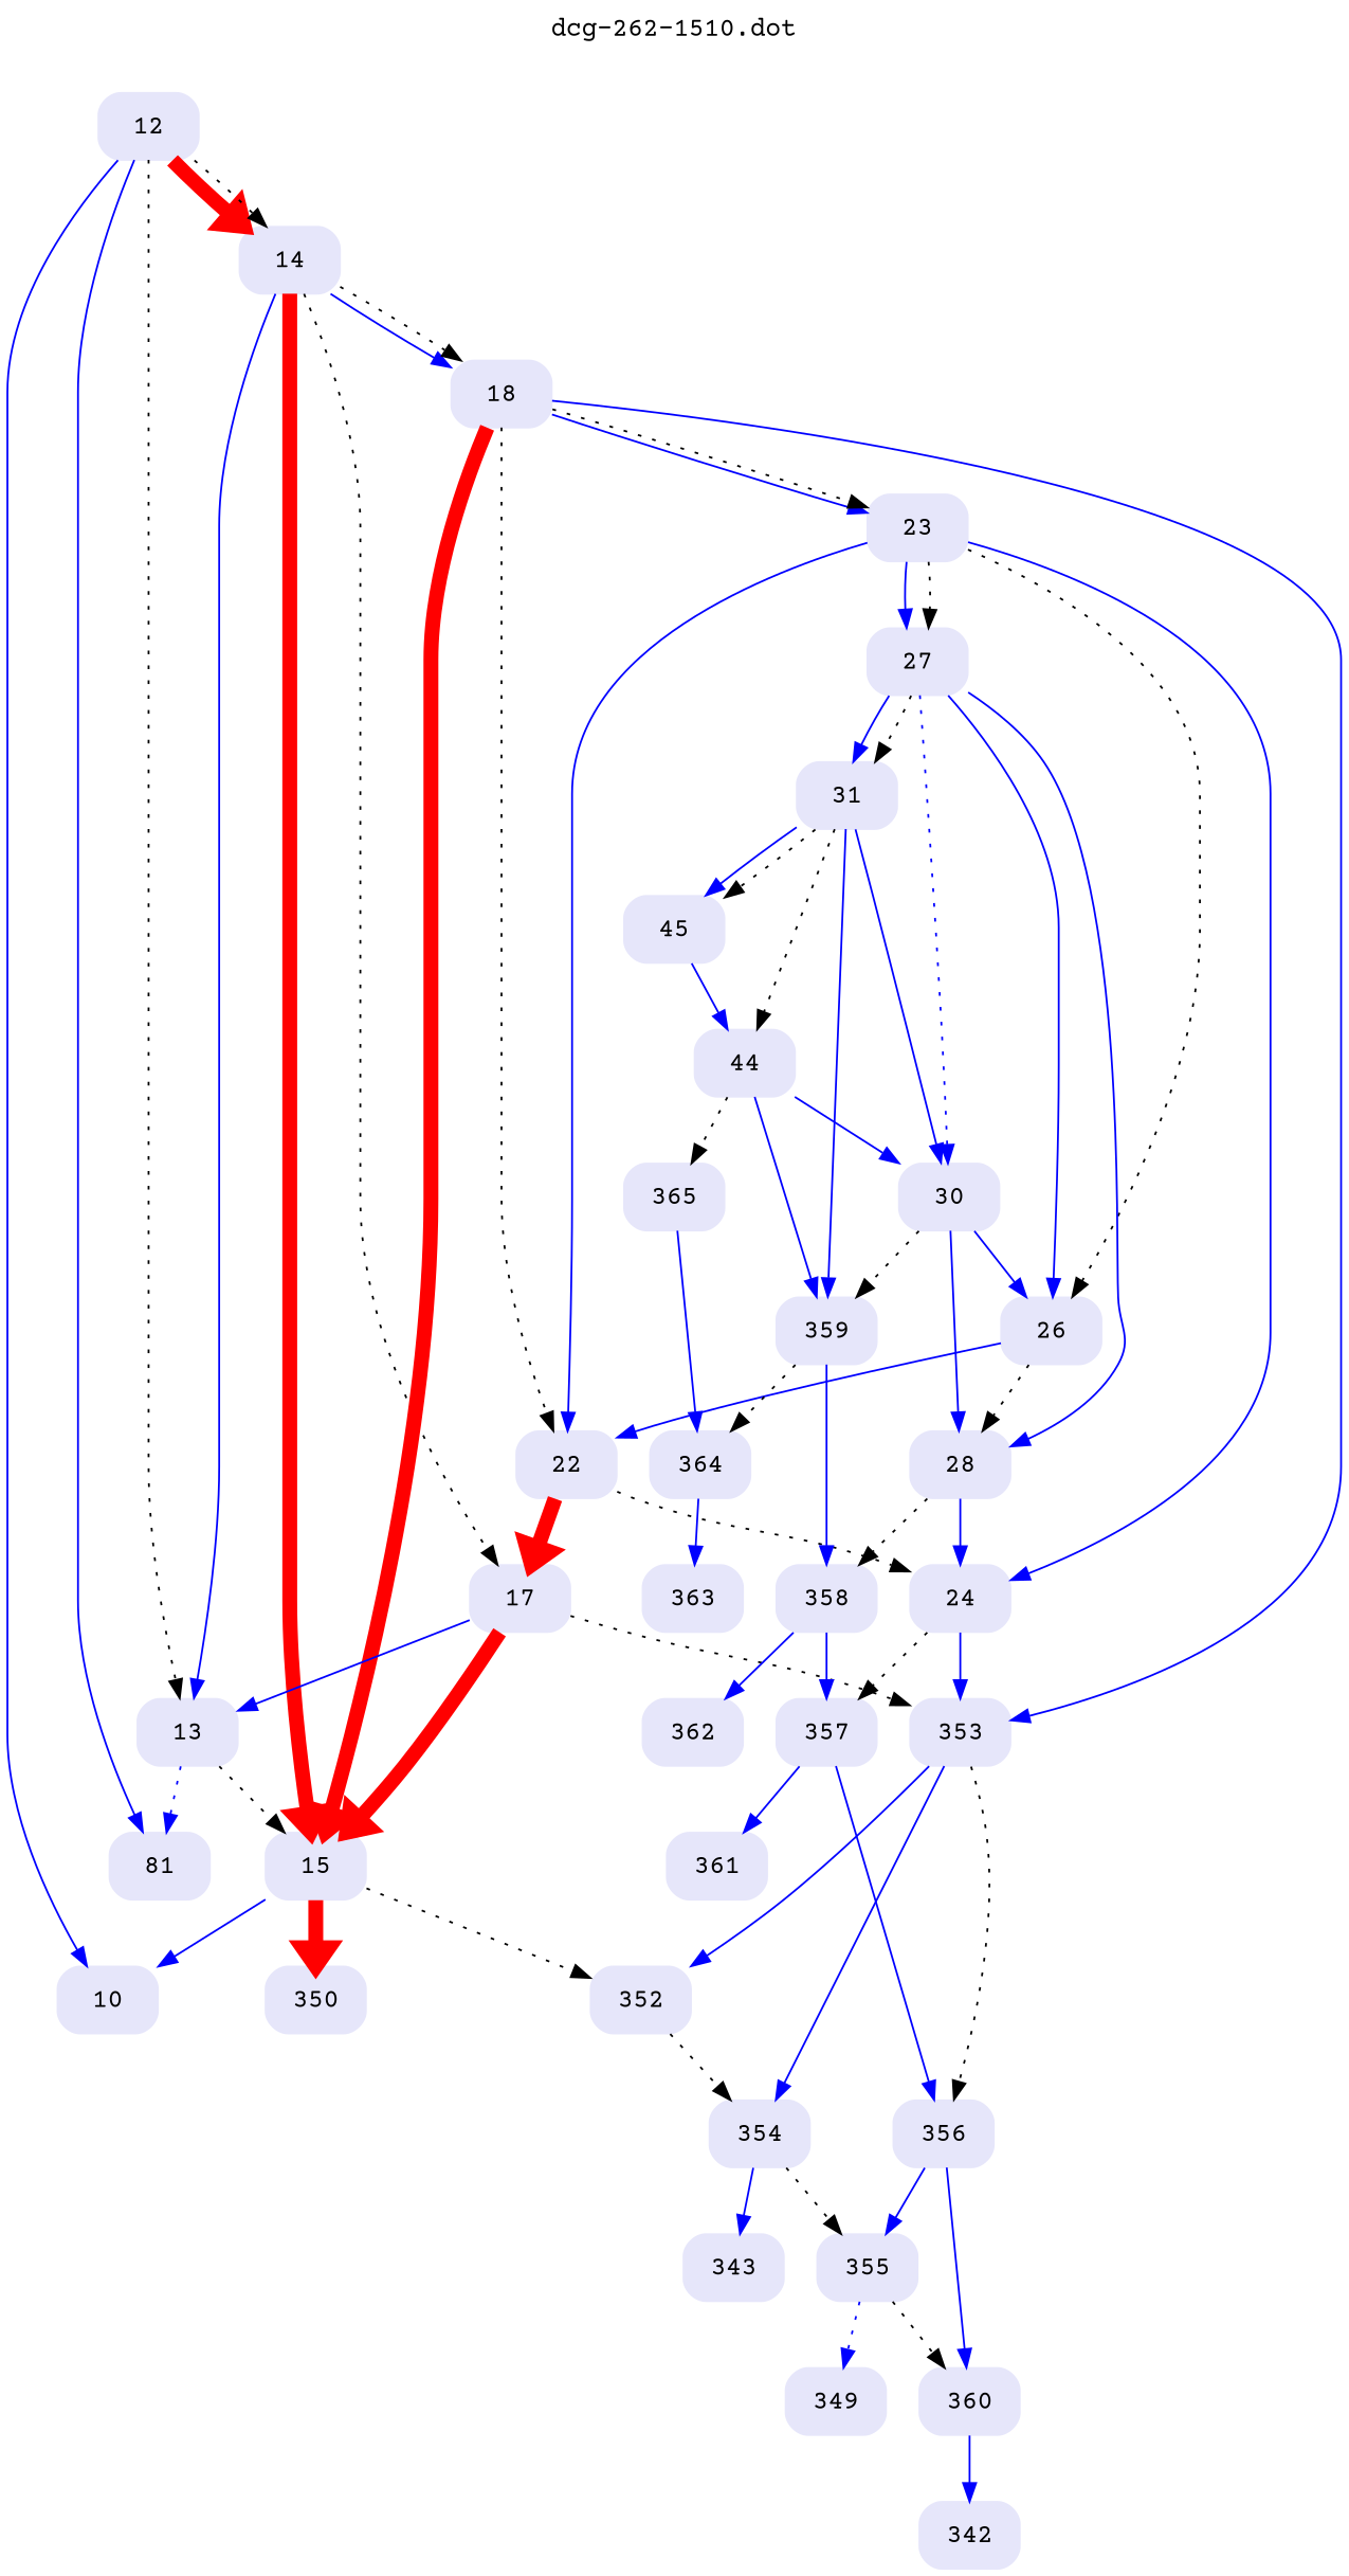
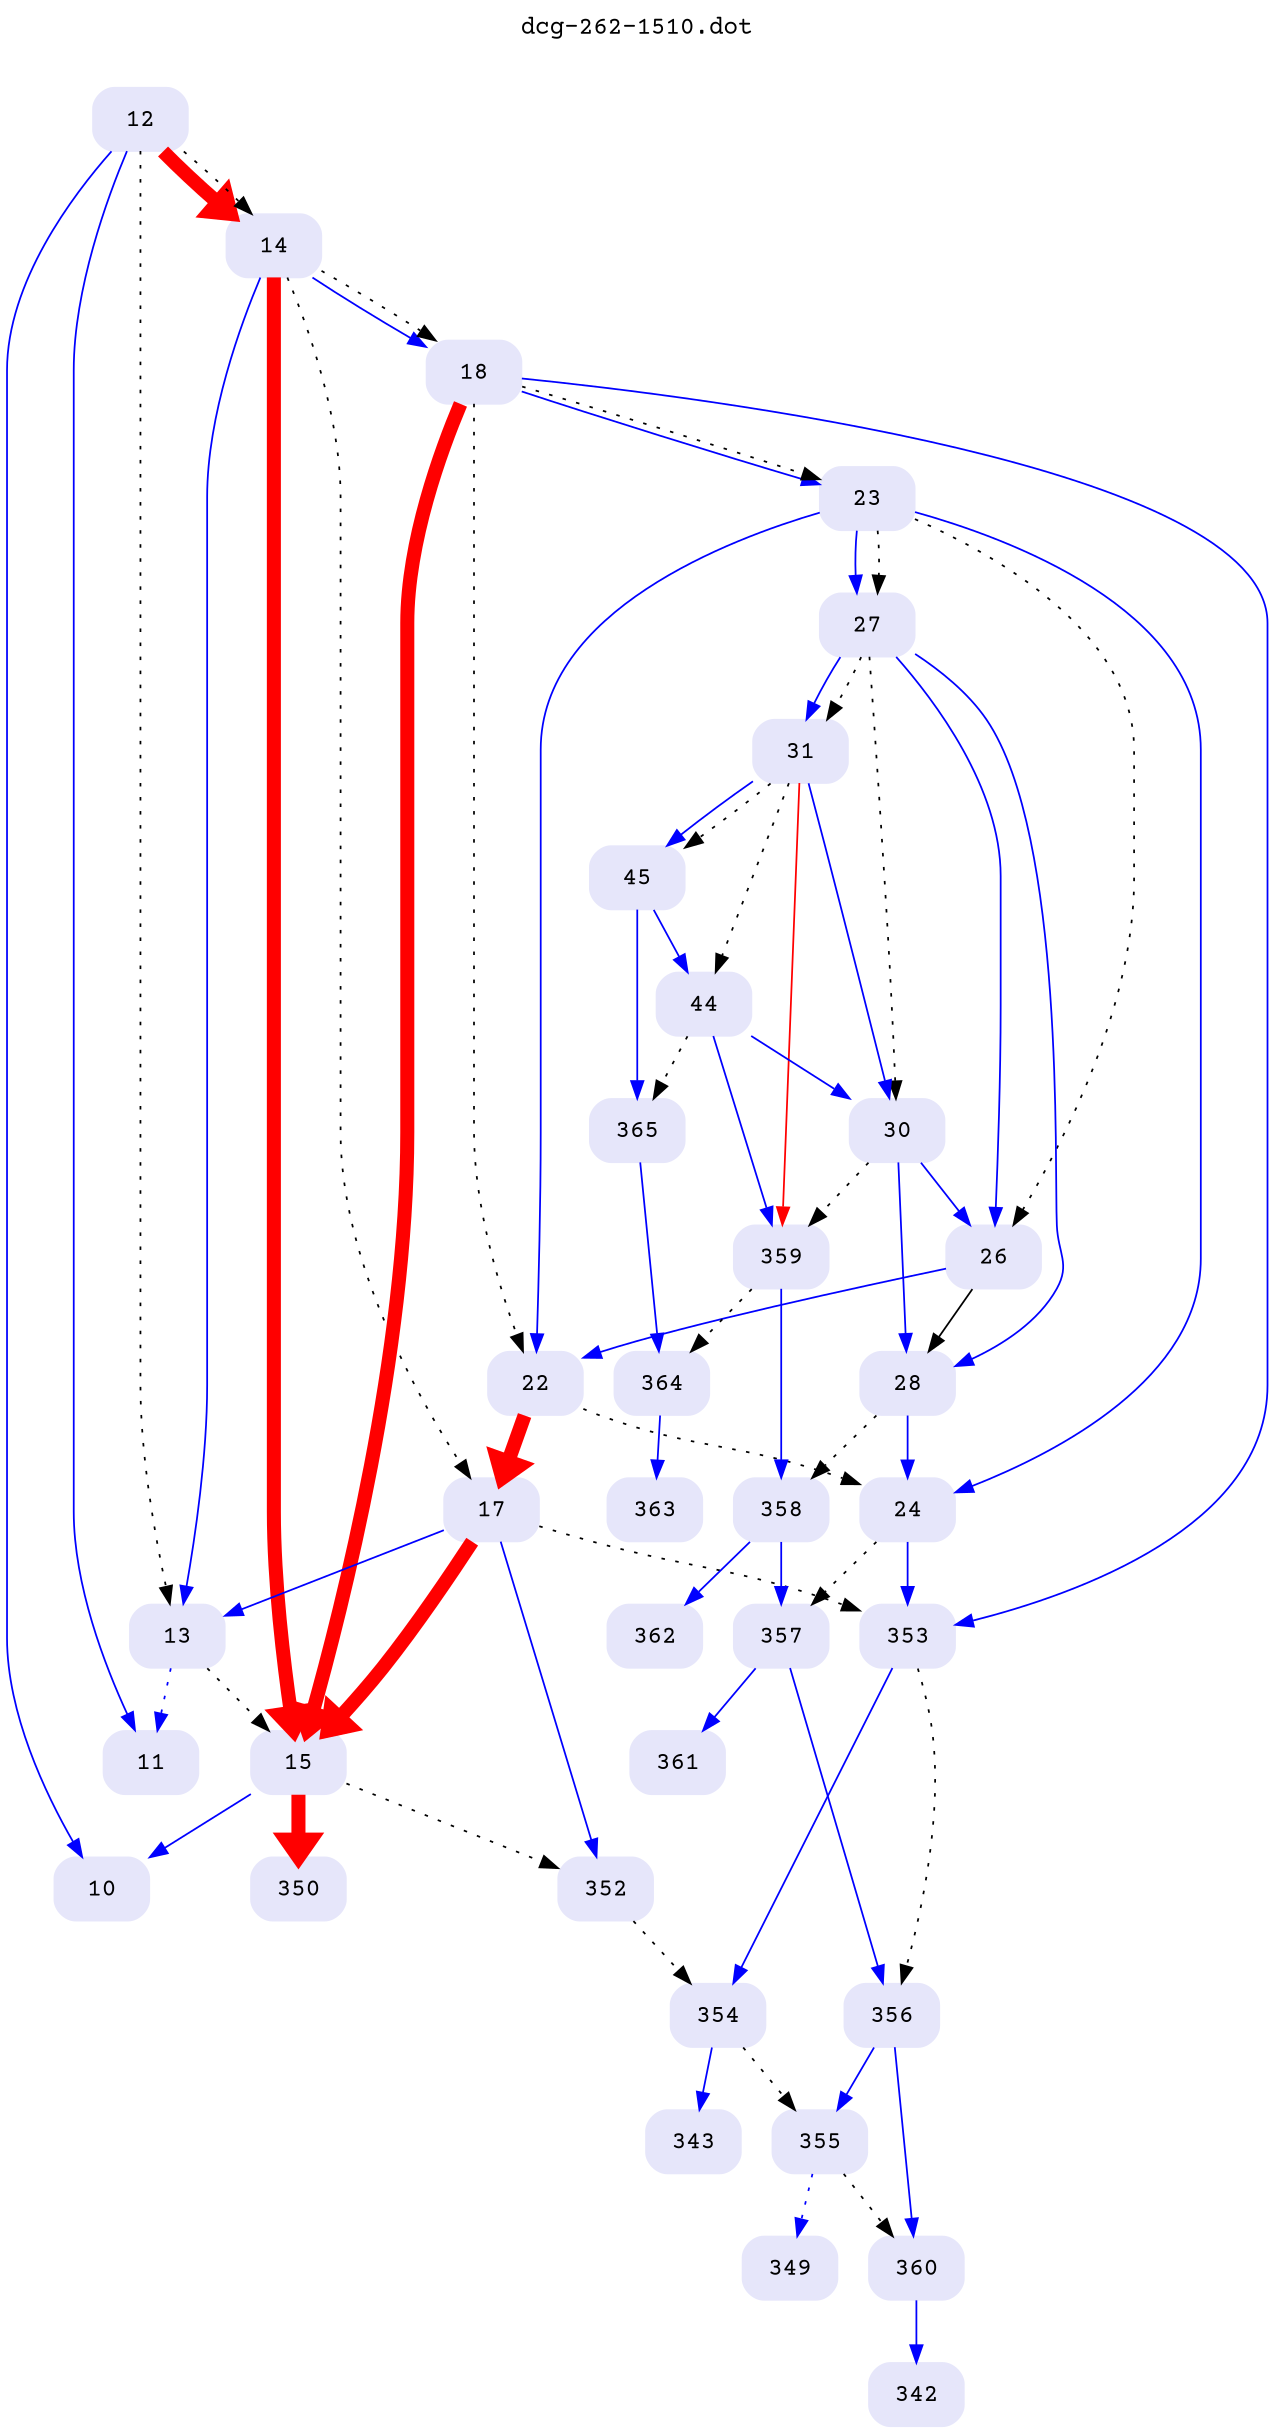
  digraph {
    fontname="Courier Prime"
    label="dcg-262-1510.dot"
    labelloc=t
    node [color=lavender fontname="Courier Prime" shape=box style="rounded,filled"]
    edge [color=blue fontname="Courier Prime" penwidth=1]
    n1 [label=12]
-   n2 [label=81]
+   n2 [label=11]
    n3 [label=10]
    n4 [label=14]
    n5 [label=13]
    n6 [label=15]
    n7 [label=18]
    n8 [label=17]
    n9 [label=352]
    n10 [label=350]
    n11 [label=353]
    n12 [label=23]
    n13 [label=22]
    n14 [label=354]
    n15 [label=356]
    n16 [label=24]
    n17 [label=27]
    n18 [label=26]
    n19 [label=355]
    n20 [label=360]
    n21 [label=343]
    n22 [label=357]
    n23 [label=28]
    n24 [label=31]
    n25 [label=30]
    n26 [label=361]
    n27 [label=358]
    n28 [label=359]
    n29 [label=45]
    n30 [label=44]
    n31 [label=362]
    n32 [label=364]
    n33 [label=365]
    n34 [label=363]
    n35 [label=349]
    n36 [label=342]
    n1 -> n2
    n1 -> n3
    n1 -> n4 [color=red penwidth=8]
    n1 -> n4 [style=dotted color="" penwidth=""]
    n1 -> n5 [style=dotted color="" penwidth=""]
    n4 -> n5
    n4 -> n6 [color=red penwidth=8]
    n4 -> n7
    n4 -> n7 [style=dotted color="" penwidth=""]
    n4 -> n8 [style=dotted color="" penwidth=""]
    n5 -> n2 [style=dotted]
    n5 -> n6 [style=dotted color="" penwidth=""]
    n6 -> n3
    n6 -> n9 [style=dotted color="" penwidth=""]
    n6 -> n10 [color=red penwidth=8]
    n7 -> n6 [color=red penwidth=8]
    n7 -> n11
    n7 -> n12
    n7 -> n12 [style=dotted color="" penwidth=""]
    n7 -> n13 [style=dotted color="" penwidth=""]
    n8 -> n5
    n8 -> n6 [color=red penwidth=8]
    n8 -> n11 [style=dotted color="" penwidth=""]
    n9 -> n14 [style=dotted color="" penwidth=""]
-   n11 -> n9
+   n8 -> n9
    n11 -> n14
    n11 -> n15 [style=dotted color="" penwidth=""]
    n12 -> n13
    n12 -> n16
    n12 -> n17
    n12 -> n17 [style=dotted color="" penwidth=""]
    n12 -> n18 [style=dotted color="" penwidth=""]
    n13 -> n8 [color=red penwidth=8]
    n13 -> n16 [style=dotted color="" penwidth=""]
    n14 -> n19 [style=dotted color="" penwidth=""]
    n14 -> n21
    n15 -> n19
    n15 -> n20
    n16 -> n11
    n16 -> n22 [style=dotted color="" penwidth=""]
    n17 -> n18
    n17 -> n23
    n17 -> n24
    n17 -> n24 [style=dotted color="" penwidth=""]
-   n17 -> n25 [style=dotted penwidth=""]
+   n17 -> n25 [style=dotted color="" penwidth=""]
    n18 -> n13
-   n18 -> n23 [style=dotted color="" penwidth=""]
+   n18 -> n23 [style=solid color="" penwidth=""]
    n19 -> n20 [style=dotted color="" penwidth=""]
    n19 -> n35 [style=dotted]
    n20 -> n36
    n22 -> n15
    n22 -> n26
    n23 -> n16
    n23 -> n27 [style=dotted color="" penwidth=""]
    n24 -> n25
-   n24 -> n28
+   n24 -> n28 [color=red]
    n24 -> n29
    n24 -> n29 [style=dotted color="" penwidth=""]
    n24 -> n30 [style=dotted color="" penwidth=""]
    n25 -> n18
    n25 -> n23
    n25 -> n28 [style=dotted color="" penwidth=""]
    n27 -> n22
    n27 -> n31
    n28 -> n27
    n28 -> n32 [style=dotted color="" penwidth=""]
    n29 -> n30
+   n29 -> n33
    n30 -> n25
    n30 -> n28
    n30 -> n33 [style=dotted color="" penwidth=""]
    n32 -> n34
    n33 -> n32
  }
